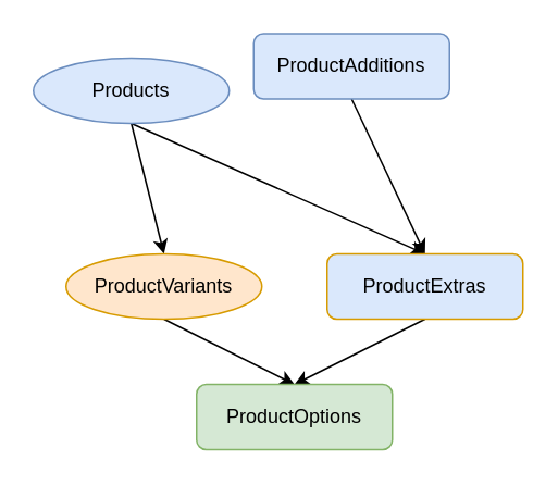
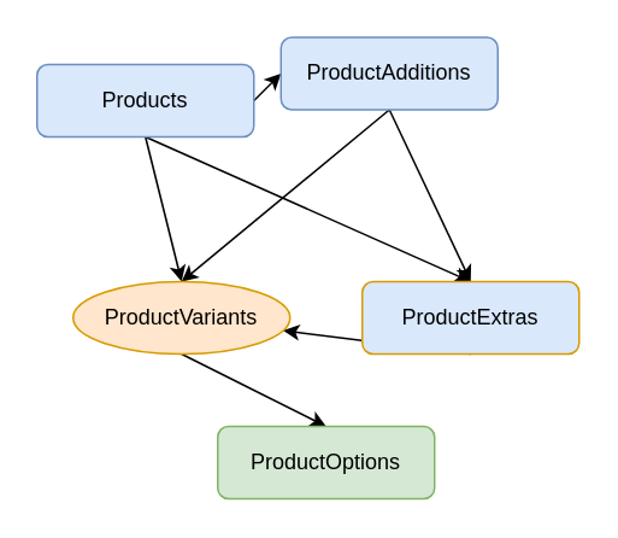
  <mxCell id="0" />
  <mxCell id="1" parent="0" />
  <mxCell id="2" style="rounded=0;orthogonalLoop=1;jettySize=auto;html=1;exitX=0.5;exitY=1;exitDx=0;exitDy=0;entryX=0.5;entryY=0;entryDx=0;entryDy=0;" edge="1" parent="1" source="5" target="10"><mxGeometry relative="1" as="geometry" /></mxCell>
  <mxCell id="3" style="rounded=0;orthogonalLoop=1;jettySize=auto;html=1;exitX=0.5;exitY=1;exitDx=0;exitDy=0;entryX=0.5;entryY=0;entryDx=0;entryDy=0;" edge="1" parent="1" source="5" target="12"><mxGeometry relative="1" as="geometry"><mxPoint x="110" y="205" as="targetPoint" /></mxGeometry></mxCell>
- <mxCell id="5" value="Products" style="ellipse;whiteSpace=wrap;html=1;fillColor=#dae8fc;strokeColor=#6c8ebf;" vertex="1" parent="1"><mxGeometry x="20" y="35" width="120" height="40" as="geometry" /></mxCell>
+ <mxCell id="4" style="edgeStyle=none;rounded=0;orthogonalLoop=1;jettySize=auto;html=1;exitX=1;exitY=0.5;exitDx=0;exitDy=0;entryX=0;entryY=0.5;entryDx=0;entryDy=0;" edge="1" parent="1" source="5" target="8"><mxGeometry relative="1" as="geometry" /></mxCell>
+ <mxCell id="5" value="Products" style="rounded=1;whiteSpace=wrap;html=1;fillColor=#dae8fc;strokeColor=#6c8ebf;" vertex="1" parent="1"><mxGeometry x="20" y="35" width="120" height="40" as="geometry" /></mxCell>
  <mxCell id="6" style="rounded=0;orthogonalLoop=1;jettySize=auto;html=1;exitX=0.5;exitY=1;exitDx=0;exitDy=0;entryX=0.5;entryY=0;entryDx=0;entryDy=0;" edge="1" parent="1" source="8" target="10"><mxGeometry relative="1" as="geometry" /></mxCell>
+ <mxCell id="7" style="edgeStyle=none;rounded=0;orthogonalLoop=1;jettySize=auto;html=1;exitX=0.5;exitY=1;exitDx=0;exitDy=0;entryX=0.5;entryY=0;entryDx=0;entryDy=0;" edge="1" parent="1" source="8" target="12"><mxGeometry relative="1" as="geometry" /></mxCell>
  <mxCell id="8" value="ProductAdditions" style="rounded=1;whiteSpace=wrap;html=1;fillColor=#dae8fc;strokeColor=#6c8ebf;" vertex="1" parent="1"><mxGeometry x="155" y="20" width="120" height="40" as="geometry" /></mxCell>
- <mxCell id="9" style="rounded=0;orthogonalLoop=1;jettySize=auto;html=1;exitX=0.5;exitY=1;exitDx=0;exitDy=0;entryX=0.5;entryY=0;entryDx=0;entryDy=0;" edge="1" parent="1" source="10" target="13"><mxGeometry relative="1" as="geometry" /></mxCell>
+ <mxCell id="9" style="rounded=0;orthogonalLoop=1;jettySize=auto;html=1;exitX=0.5;exitY=1;exitDx=0;exitDy=0;" edge="1" parent="1" source="10" target="12"><mxGeometry relative="1" as="geometry" /></mxCell>
  <mxCell id="10" value="ProductExtras" style="rounded=1;whiteSpace=wrap;html=1;fillColor=#dae8fc;strokeColor=#d79b00;" vertex="1" parent="1"><mxGeometry x="200" y="155" width="120" height="40" as="geometry" /></mxCell>
  <mxCell id="11" style="rounded=0;orthogonalLoop=1;jettySize=auto;html=1;exitX=0.5;exitY=1;exitDx=0;exitDy=0;entryX=0.5;entryY=0;entryDx=0;entryDy=0;" edge="1" parent="1" source="12" target="13"><mxGeometry relative="1" as="geometry"><mxPoint x="110" y="245" as="sourcePoint" /></mxGeometry></mxCell>
  <mxCell id="12" value="ProductVariants" style="ellipse;whiteSpace=wrap;html=1;fillColor=#ffe6cc;strokeColor=#d79b00;" vertex="1" parent="1"><mxGeometry x="40" y="155" width="120" height="40" as="geometry" /></mxCell>
  <mxCell id="13" value="ProductOptions" style="rounded=1;whiteSpace=wrap;html=1;fillColor=#d5e8d4;strokeColor=#82b366;" vertex="1" parent="1"><mxGeometry x="120" y="235" width="120" height="40" as="geometry" /></mxCell>
